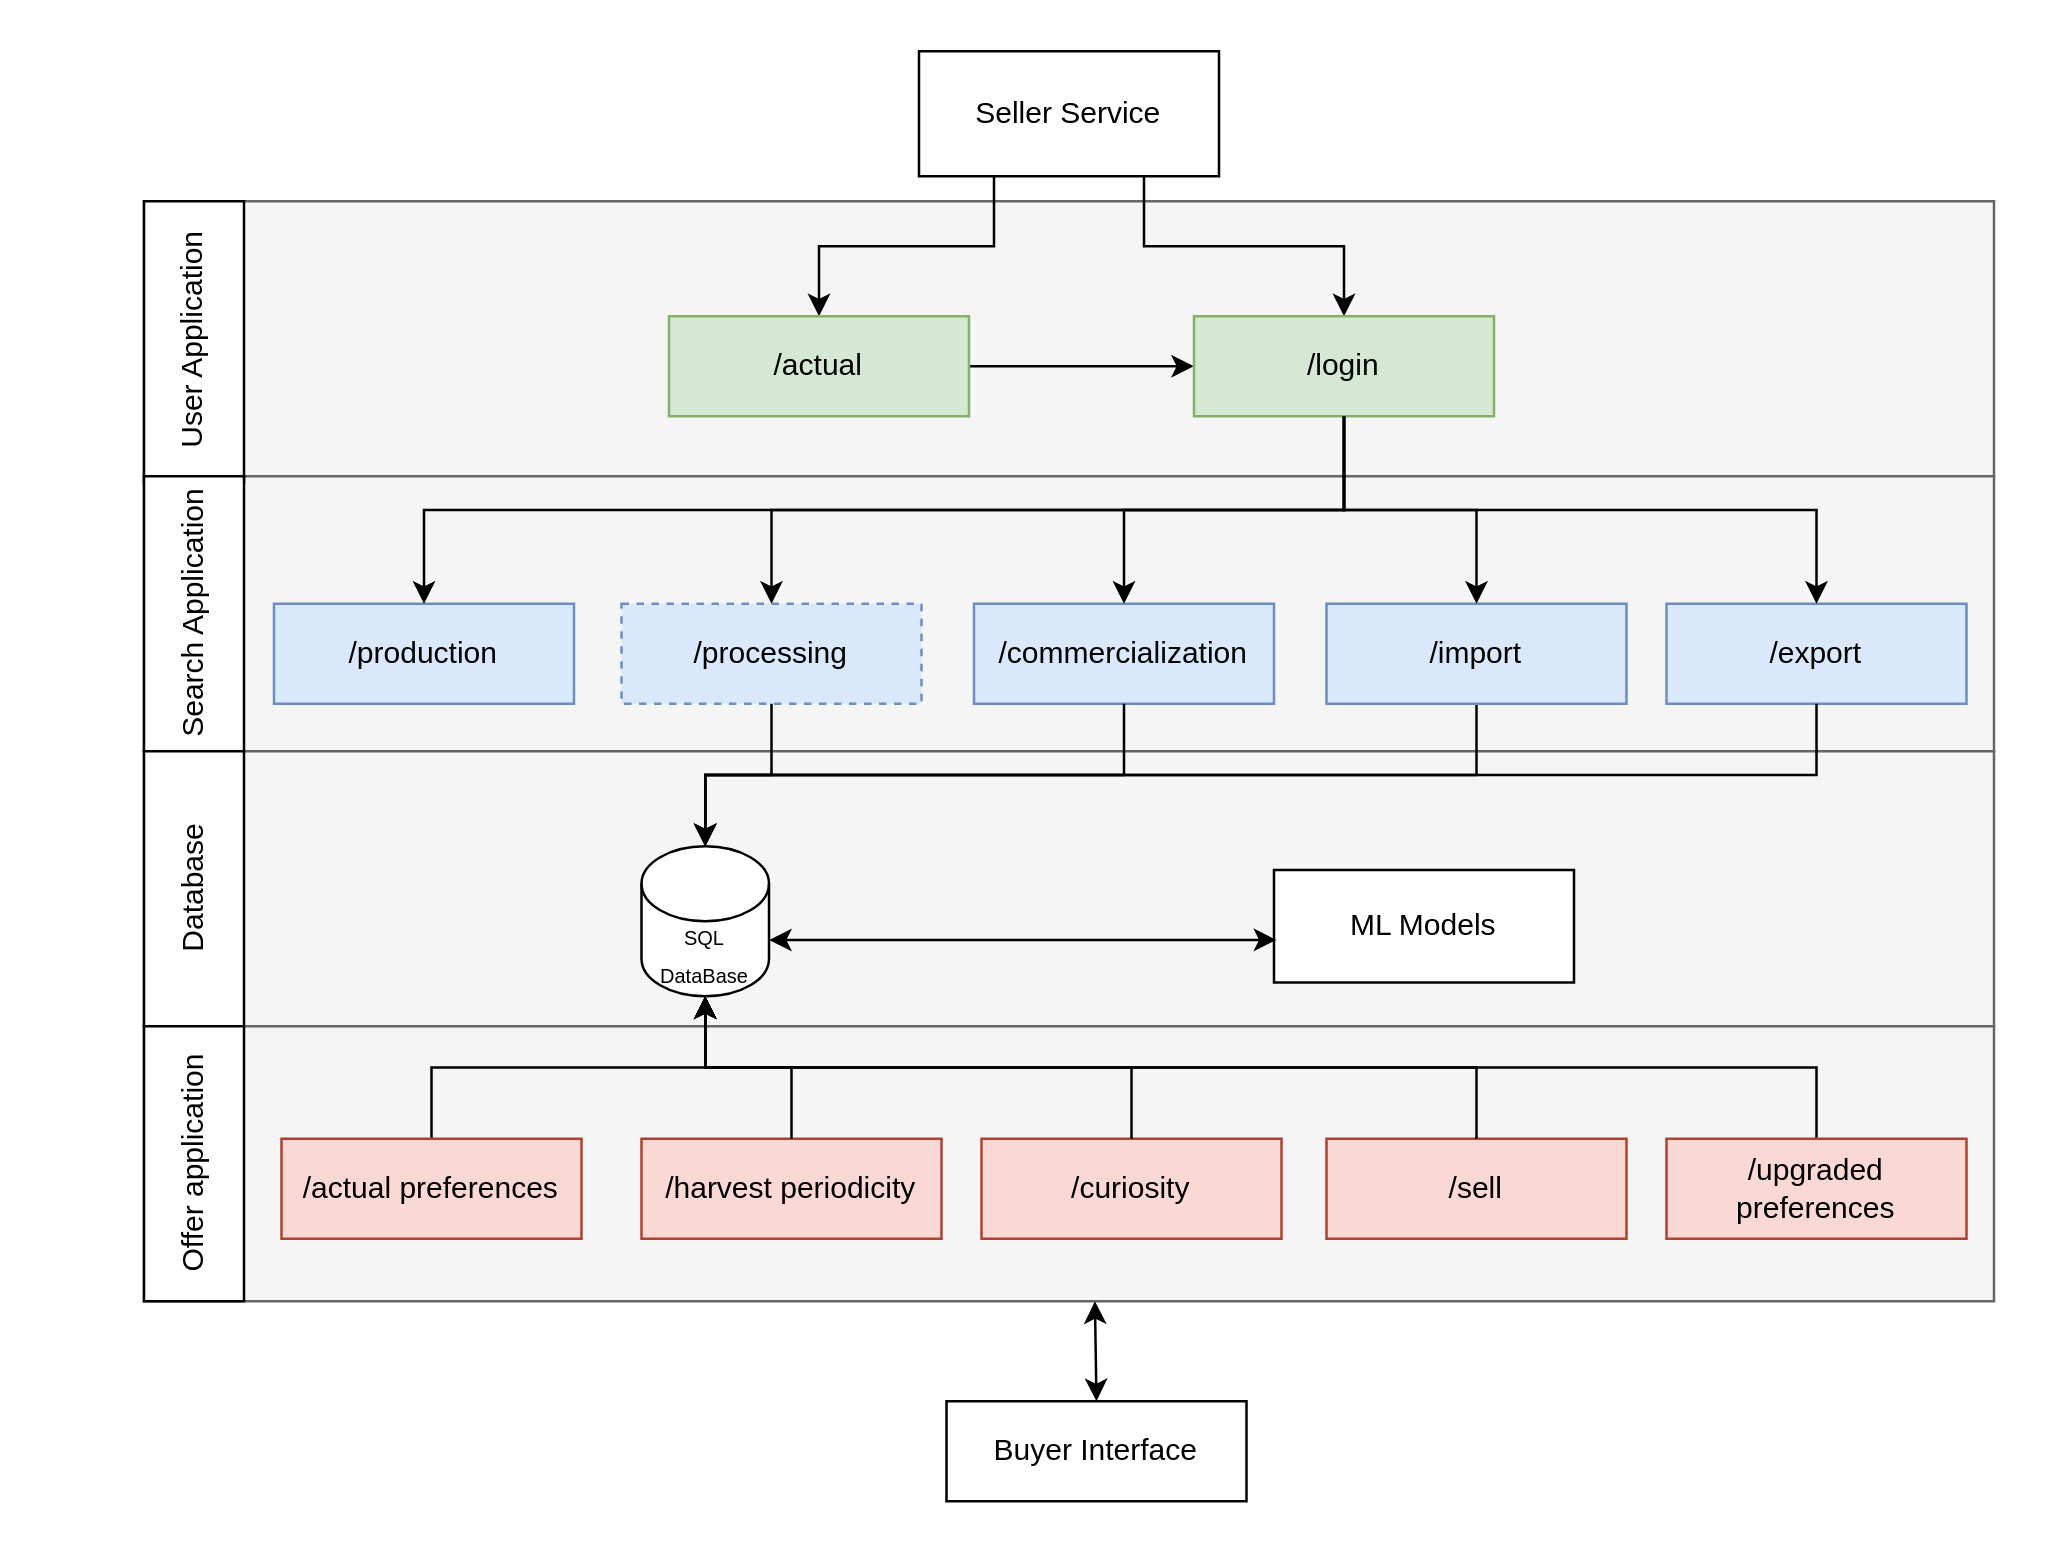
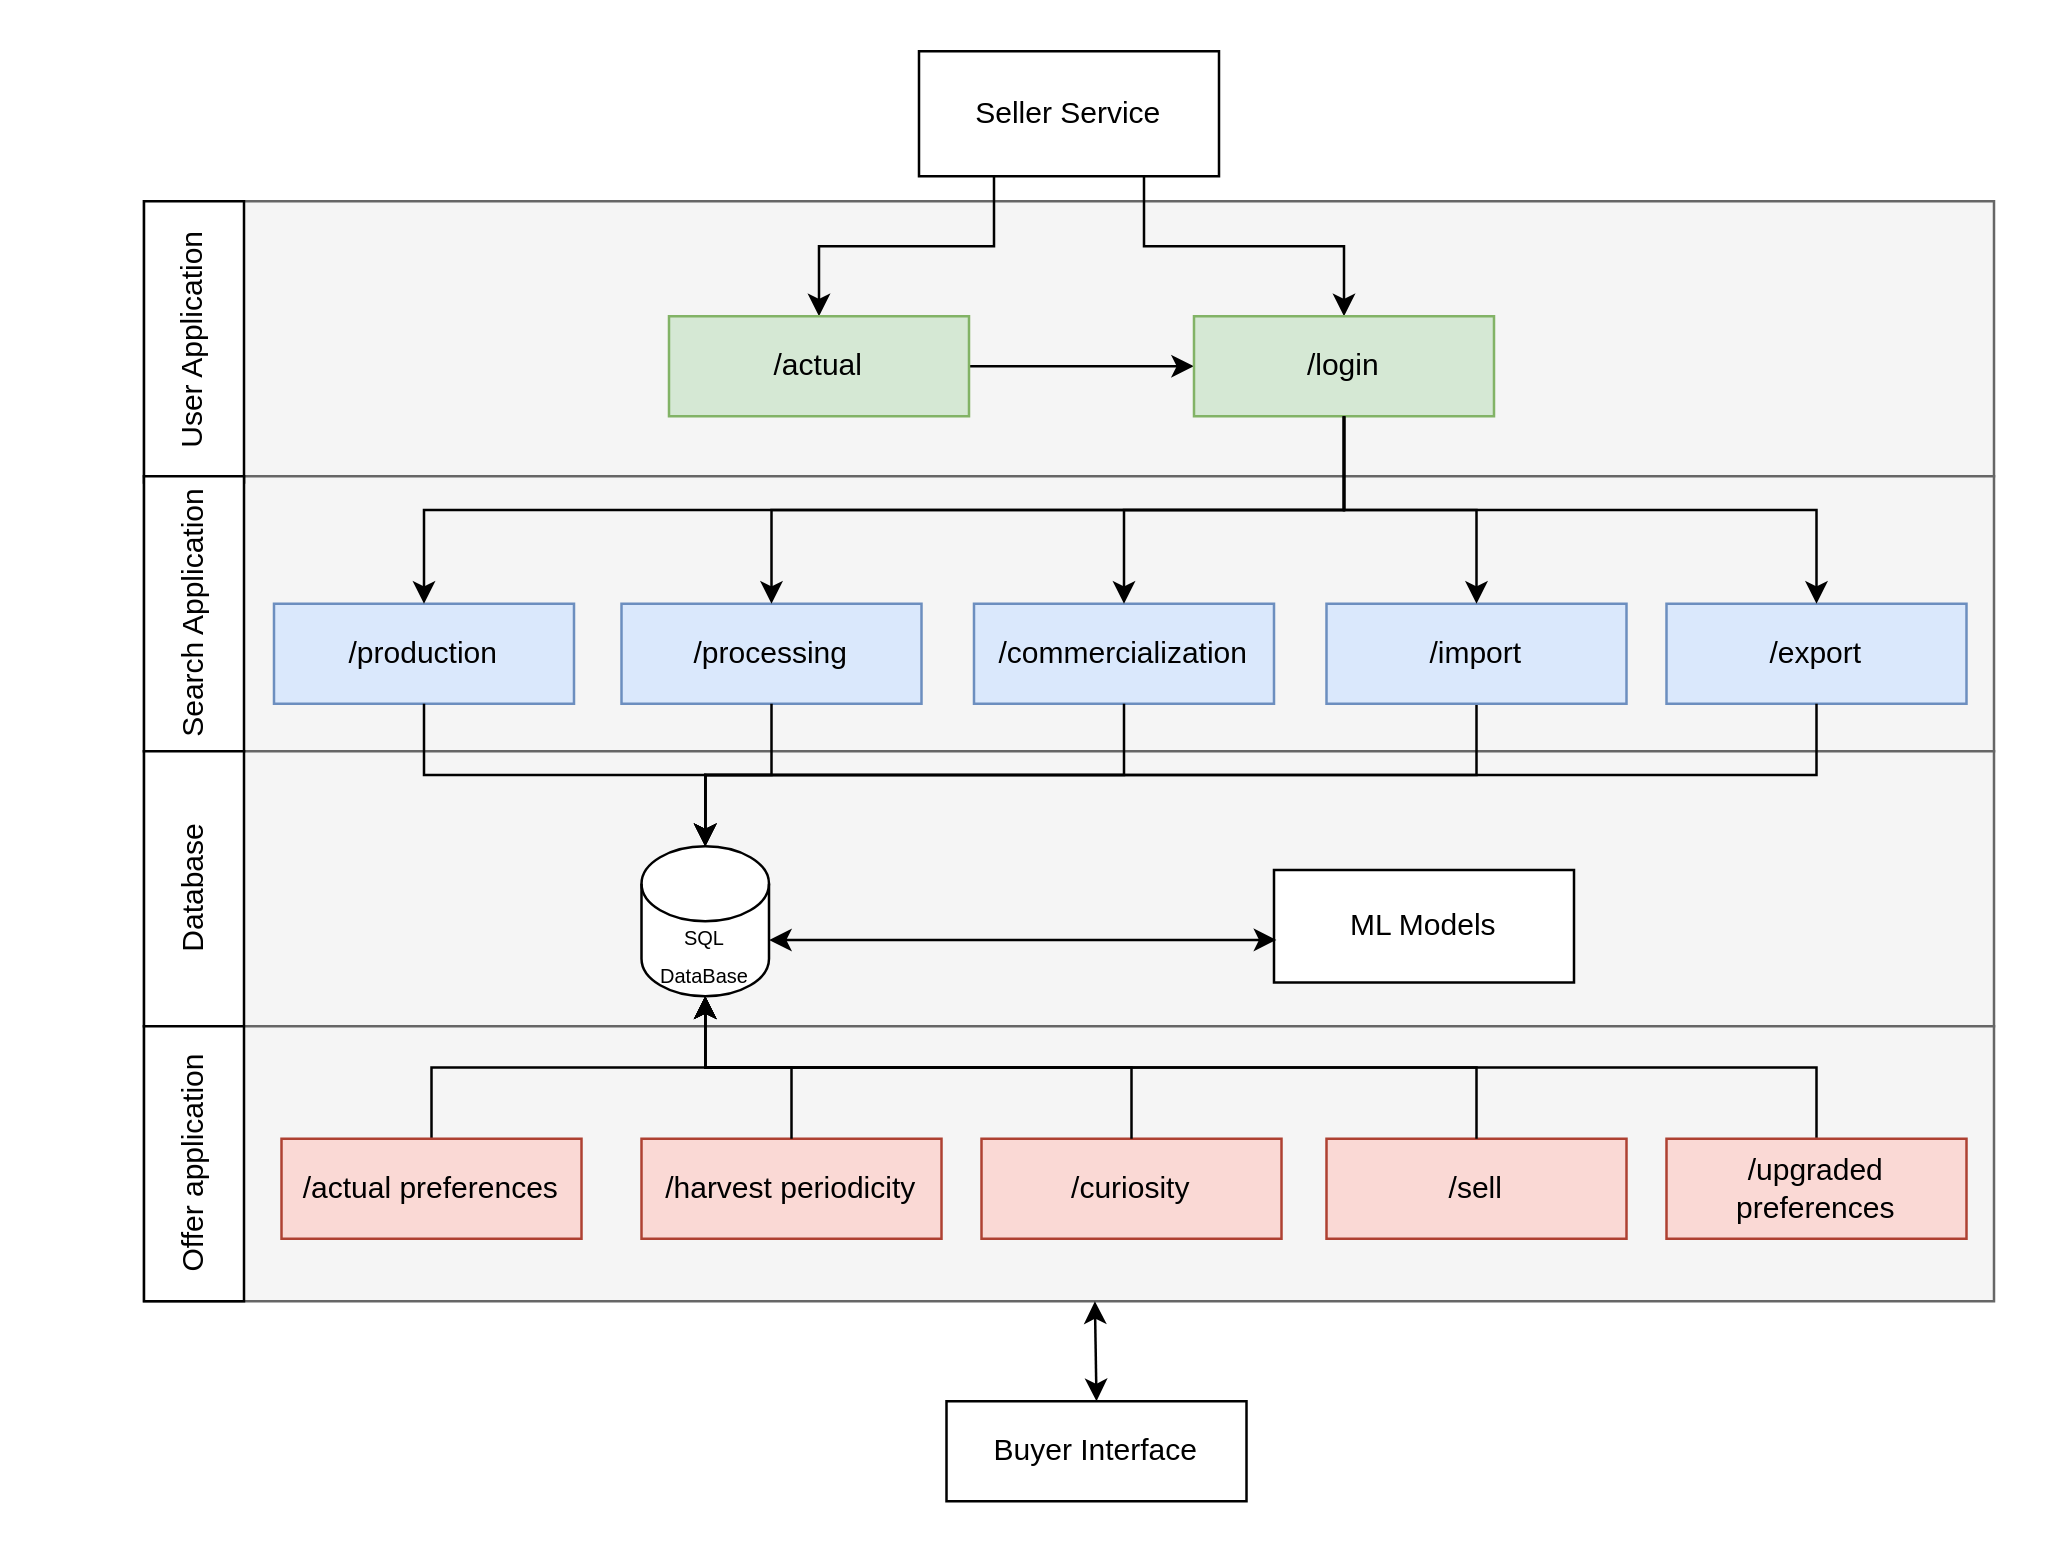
  <mxCell id="0" />
  <mxCell id="1" parent="0" />
  <mxCell id="2" value="" style="rounded=0;whiteSpace=wrap;html=1;fillColor=#f5f5f5;strokeColor=#666666;fontColor=#333333;" parent="1" vertex="1"><mxGeometry x="57" y="80" width="740" height="110" as="geometry" /></mxCell>
  <mxCell id="3" value="" style="rounded=0;whiteSpace=wrap;html=1;fillColor=#f5f5f5;strokeColor=#666666;fontColor=#333333;" parent="1" vertex="1"><mxGeometry x="57" y="190" width="740" height="110" as="geometry" /></mxCell>
  <mxCell id="4" value="" style="rounded=0;whiteSpace=wrap;html=1;fillColor=#f5f5f5;strokeColor=#666666;fontColor=#333333;" parent="1" vertex="1"><mxGeometry x="57" y="300" width="740" height="110" as="geometry" /></mxCell>
  <mxCell id="5" style="edgeStyle=orthogonalEdgeStyle;rounded=0;orthogonalLoop=1;jettySize=auto;html=1;exitX=0.25;exitY=1;exitDx=0;exitDy=0;" parent="1" source="7" target="12" edge="1"><mxGeometry relative="1" as="geometry" /></mxCell>
  <mxCell id="6" style="edgeStyle=orthogonalEdgeStyle;rounded=0;orthogonalLoop=1;jettySize=auto;html=1;exitX=0.75;exitY=1;exitDx=0;exitDy=0;entryX=0.5;entryY=0;entryDx=0;entryDy=0;" parent="1" source="7" target="13" edge="1"><mxGeometry relative="1" as="geometry" /></mxCell>
  <mxCell id="7" value="Seller Service" style="rounded=0;whiteSpace=wrap;html=1;" parent="1" vertex="1"><mxGeometry x="367" y="20" width="120" height="50" as="geometry" /></mxCell>
  <mxCell id="8" value="User Application" style="rounded=0;whiteSpace=wrap;html=1;rotation=-90;" parent="1" vertex="1"><mxGeometry x="20.75" y="116.25" width="112.5" height="40" as="geometry" /></mxCell>
  <mxCell id="9" value="Search Application" style="rounded=0;whiteSpace=wrap;html=1;rotation=-90;" parent="1" vertex="1"><mxGeometry x="22" y="225" width="110" height="40" as="geometry" /></mxCell>
  <mxCell id="10" value="Database" style="rounded=0;whiteSpace=wrap;html=1;rotation=-90;" parent="1" vertex="1"><mxGeometry x="22" y="335" width="110" height="40" as="geometry" /></mxCell>
  <mxCell id="11" style="edgeStyle=orthogonalEdgeStyle;rounded=0;orthogonalLoop=1;jettySize=auto;html=1;exitX=1;exitY=0.5;exitDx=0;exitDy=0;entryX=0;entryY=0.5;entryDx=0;entryDy=0;" parent="1" source="12" target="13" edge="1"><mxGeometry relative="1" as="geometry" /></mxCell>
  <mxCell id="12" value="/actual" style="rounded=0;whiteSpace=wrap;html=1;fillColor=#d5e8d4;strokeColor=#82b366;" parent="1" vertex="1"><mxGeometry x="267" y="126" width="120" height="40" as="geometry" /></mxCell>
  <mxCell id="13" value="/login" style="rounded=0;whiteSpace=wrap;html=1;fillColor=#d5e8d4;strokeColor=#82b366;" parent="1" vertex="1"><mxGeometry x="477" y="126" width="120" height="40" as="geometry" /></mxCell>
  <mxCell id="14" value="/production" style="rounded=0;whiteSpace=wrap;html=1;fillColor=#dae8fc;strokeColor=#6c8ebf;" parent="1" vertex="1"><mxGeometry x="109" y="241" width="120" height="40" as="geometry" /></mxCell>
- <mxCell id="15" value="/processing" style="rounded=0;whiteSpace=wrap;html=1;fillColor=#dae8fc;strokeColor=#6c8ebf;dashed=1;" parent="1" vertex="1"><mxGeometry x="248" y="241" width="120" height="40" as="geometry" /></mxCell>
+ <mxCell id="15" value="/processing" style="rounded=0;whiteSpace=wrap;html=1;fillColor=#dae8fc;strokeColor=#6c8ebf;" parent="1" vertex="1"><mxGeometry x="248" y="241" width="120" height="40" as="geometry" /></mxCell>
  <mxCell id="16" value="/commercialization" style="rounded=0;whiteSpace=wrap;html=1;fillColor=#dae8fc;strokeColor=#6c8ebf;" parent="1" vertex="1"><mxGeometry x="389" y="241" width="120" height="40" as="geometry" /></mxCell>
  <mxCell id="17" style="edgeStyle=orthogonalEdgeStyle;rounded=0;orthogonalLoop=1;jettySize=auto;html=1;exitX=0.5;exitY=1;exitDx=0;exitDy=0;" parent="1" source="18" target="25" edge="1"><mxGeometry relative="1" as="geometry" /></mxCell>
  <mxCell id="18" value="/import" style="rounded=0;whiteSpace=wrap;html=1;fillColor=#dae8fc;strokeColor=#6c8ebf;" parent="1" vertex="1"><mxGeometry x="530" y="241" width="120" height="40" as="geometry" /></mxCell>
  <mxCell id="19" style="edgeStyle=orthogonalEdgeStyle;rounded=0;orthogonalLoop=1;jettySize=auto;html=1;exitX=0.5;exitY=1;exitDx=0;exitDy=0;entryX=0.5;entryY=0;entryDx=0;entryDy=0;" parent="1" source="13" target="14" edge="1"><mxGeometry relative="1" as="geometry"><mxPoint x="467" y="70" as="sourcePoint" /><mxPoint x="547" y="120" as="targetPoint" /></mxGeometry></mxCell>
  <mxCell id="20" style="edgeStyle=orthogonalEdgeStyle;rounded=0;orthogonalLoop=1;jettySize=auto;html=1;exitX=0.5;exitY=1;exitDx=0;exitDy=0;entryX=0.5;entryY=0;entryDx=0;entryDy=0;" parent="1" source="13" target="15" edge="1"><mxGeometry relative="1" as="geometry"><mxPoint x="487" y="160" as="sourcePoint" /><mxPoint x="247" y="235" as="targetPoint" /></mxGeometry></mxCell>
  <mxCell id="21" style="edgeStyle=orthogonalEdgeStyle;rounded=0;orthogonalLoop=1;jettySize=auto;html=1;exitX=0.5;exitY=1;exitDx=0;exitDy=0;" parent="1" source="13" target="16" edge="1"><mxGeometry relative="1" as="geometry"><mxPoint x="517" y="160" as="sourcePoint" /><mxPoint x="397" y="235" as="targetPoint" /></mxGeometry></mxCell>
  <mxCell id="22" style="edgeStyle=orthogonalEdgeStyle;rounded=0;orthogonalLoop=1;jettySize=auto;html=1;exitX=0.5;exitY=1;exitDx=0;exitDy=0;entryX=0.5;entryY=0;entryDx=0;entryDy=0;" parent="1" source="13" target="18" edge="1"><mxGeometry relative="1" as="geometry"><mxPoint x="547" y="160" as="sourcePoint" /><mxPoint x="547" y="235" as="targetPoint" /></mxGeometry></mxCell>
  <mxCell id="23" value="/export" style="rounded=0;whiteSpace=wrap;html=1;fillColor=#dae8fc;strokeColor=#6c8ebf;" parent="1" vertex="1"><mxGeometry x="666" y="241" width="120" height="40" as="geometry" /></mxCell>
  <mxCell id="24" style="edgeStyle=orthogonalEdgeStyle;rounded=0;orthogonalLoop=1;jettySize=auto;html=1;exitX=0.5;exitY=1;exitDx=0;exitDy=0;entryX=0.5;entryY=0;entryDx=0;entryDy=0;" parent="1" source="13" target="23" edge="1"><mxGeometry relative="1" as="geometry"><mxPoint x="547" y="180" as="sourcePoint" /><mxPoint x="465" y="251" as="targetPoint" /></mxGeometry></mxCell>
  <mxCell id="25" value="&lt;font style=&quot;font-size: 8px;&quot;&gt;SQL DataBase&lt;/font&gt;" style="shape=cylinder3;whiteSpace=wrap;html=1;boundedLbl=1;backgroundOutline=1;size=15;" parent="1" vertex="1"><mxGeometry x="256" y="338" width="51" height="60" as="geometry" /></mxCell>
  <mxCell id="26" value="ML Models" style="rounded=0;whiteSpace=wrap;html=1;" parent="1" vertex="1"><mxGeometry x="509" y="347.5" width="120" height="45" as="geometry" /></mxCell>
  <mxCell id="27" value="" style="rounded=0;whiteSpace=wrap;html=1;fillColor=#f5f5f5;strokeColor=#666666;fontColor=#333333;" parent="1" vertex="1"><mxGeometry x="57" y="410" width="740" height="110" as="geometry" /></mxCell>
  <mxCell id="28" value="Offer application" style="rounded=0;whiteSpace=wrap;html=1;rotation=-90;" parent="1" vertex="1"><mxGeometry x="22" y="445" width="110" height="40" as="geometry" /></mxCell>
  <mxCell id="29" value="Buyer Interface" style="rounded=0;whiteSpace=wrap;html=1;" parent="1" vertex="1"><mxGeometry x="378" y="560" width="120" height="40" as="geometry" /></mxCell>
  <mxCell id="30" value="/harvest periodicity" style="rounded=0;whiteSpace=wrap;html=1;fillColor=#fad9d5;strokeColor=#ae4132;" parent="1" vertex="1"><mxGeometry x="256" y="455" width="120" height="40" as="geometry" /></mxCell>
  <mxCell id="31" style="edgeStyle=orthogonalEdgeStyle;rounded=0;orthogonalLoop=1;jettySize=auto;html=1;exitX=0.5;exitY=0;exitDx=0;exitDy=0;" parent="1" source="32" target="25" edge="1"><mxGeometry relative="1" as="geometry" /></mxCell>
  <mxCell id="32" value="/actual preferences" style="rounded=0;whiteSpace=wrap;html=1;fillColor=#fad9d5;strokeColor=#ae4132;" parent="1" vertex="1"><mxGeometry x="112" y="455" width="120" height="40" as="geometry" /></mxCell>
  <mxCell id="33" value="/curiosity" style="rounded=0;whiteSpace=wrap;html=1;fillColor=#fad9d5;strokeColor=#ae4132;" parent="1" vertex="1"><mxGeometry x="392" y="455" width="120" height="40" as="geometry" /></mxCell>
  <mxCell id="34" style="edgeStyle=orthogonalEdgeStyle;rounded=0;orthogonalLoop=1;jettySize=auto;html=1;exitX=0.5;exitY=0;exitDx=0;exitDy=0;" parent="1" source="35" target="25" edge="1"><mxGeometry relative="1" as="geometry" /></mxCell>
  <mxCell id="35" value="/upgraded preferences" style="rounded=0;whiteSpace=wrap;html=1;fillColor=#fad9d5;strokeColor=#ae4132;" parent="1" vertex="1"><mxGeometry x="666" y="455" width="120" height="40" as="geometry" /></mxCell>
  <mxCell id="36" value="/sell" style="rounded=0;whiteSpace=wrap;html=1;fillColor=#fad9d5;strokeColor=#ae4132;" parent="1" vertex="1"><mxGeometry x="530" y="455" width="120" height="40" as="geometry" /></mxCell>
+ <mxCell id="37" style="edgeStyle=orthogonalEdgeStyle;rounded=0;orthogonalLoop=1;jettySize=auto;html=1;exitX=0.5;exitY=1;exitDx=0;exitDy=0;entryX=0.5;entryY=0;entryDx=0;entryDy=0;entryPerimeter=0;" parent="1" source="14" target="25" edge="1"><mxGeometry relative="1" as="geometry" /></mxCell>
  <mxCell id="38" style="edgeStyle=orthogonalEdgeStyle;rounded=0;orthogonalLoop=1;jettySize=auto;html=1;entryX=0.5;entryY=0;entryDx=0;entryDy=0;entryPerimeter=0;" parent="1" source="15" target="25" edge="1"><mxGeometry relative="1" as="geometry" /></mxCell>
  <mxCell id="39" style="edgeStyle=orthogonalEdgeStyle;rounded=0;orthogonalLoop=1;jettySize=auto;html=1;exitX=0.5;exitY=1;exitDx=0;exitDy=0;entryX=0.5;entryY=0;entryDx=0;entryDy=0;entryPerimeter=0;" parent="1" source="16" target="25" edge="1"><mxGeometry relative="1" as="geometry" /></mxCell>
  <mxCell id="40" style="edgeStyle=orthogonalEdgeStyle;rounded=0;orthogonalLoop=1;jettySize=auto;html=1;exitX=0.5;exitY=1;exitDx=0;exitDy=0;entryX=0.5;entryY=0;entryDx=0;entryDy=0;entryPerimeter=0;" parent="1" source="23" target="25" edge="1"><mxGeometry relative="1" as="geometry" /></mxCell>
  <mxCell id="41" value="" style="endArrow=classic;startArrow=classic;html=1;rounded=0;exitX=1;exitY=0;exitDx=0;exitDy=37.5;exitPerimeter=0;entryX=0.008;entryY=0.621;entryDx=0;entryDy=0;entryPerimeter=0;" parent="1" source="25" target="26" edge="1"><mxGeometry width="50" height="50" relative="1" as="geometry"><mxPoint x="412" y="395" as="sourcePoint" /><mxPoint x="462" y="345" as="targetPoint" /></mxGeometry></mxCell>
  <mxCell id="42" value="" style="endArrow=classic;startArrow=classic;html=1;rounded=0;exitX=0.5;exitY=0;exitDx=0;exitDy=0;entryX=0.514;entryY=1;entryDx=0;entryDy=0;entryPerimeter=0;" parent="1" source="29" target="27" edge="1"><mxGeometry width="50" height="50" relative="1" as="geometry"><mxPoint x="317" y="388" as="sourcePoint" /><mxPoint x="520" y="385" as="targetPoint" /></mxGeometry></mxCell>
  <mxCell id="43" style="edgeStyle=orthogonalEdgeStyle;rounded=0;orthogonalLoop=1;jettySize=auto;html=1;entryX=0.5;entryY=1;entryDx=0;entryDy=0;entryPerimeter=0;" parent="1" source="30" target="25" edge="1"><mxGeometry relative="1" as="geometry" /></mxCell>
  <mxCell id="44" style="edgeStyle=orthogonalEdgeStyle;rounded=0;orthogonalLoop=1;jettySize=auto;html=1;exitX=0.5;exitY=0;exitDx=0;exitDy=0;entryX=0.5;entryY=1;entryDx=0;entryDy=0;entryPerimeter=0;" parent="1" source="33" target="25" edge="1"><mxGeometry relative="1" as="geometry" /></mxCell>
  <mxCell id="45" style="edgeStyle=orthogonalEdgeStyle;rounded=0;orthogonalLoop=1;jettySize=auto;html=1;exitX=0.5;exitY=0;exitDx=0;exitDy=0;entryX=0.5;entryY=1;entryDx=0;entryDy=0;entryPerimeter=0;" parent="1" source="36" target="25" edge="1"><mxGeometry relative="1" as="geometry" /></mxCell>
